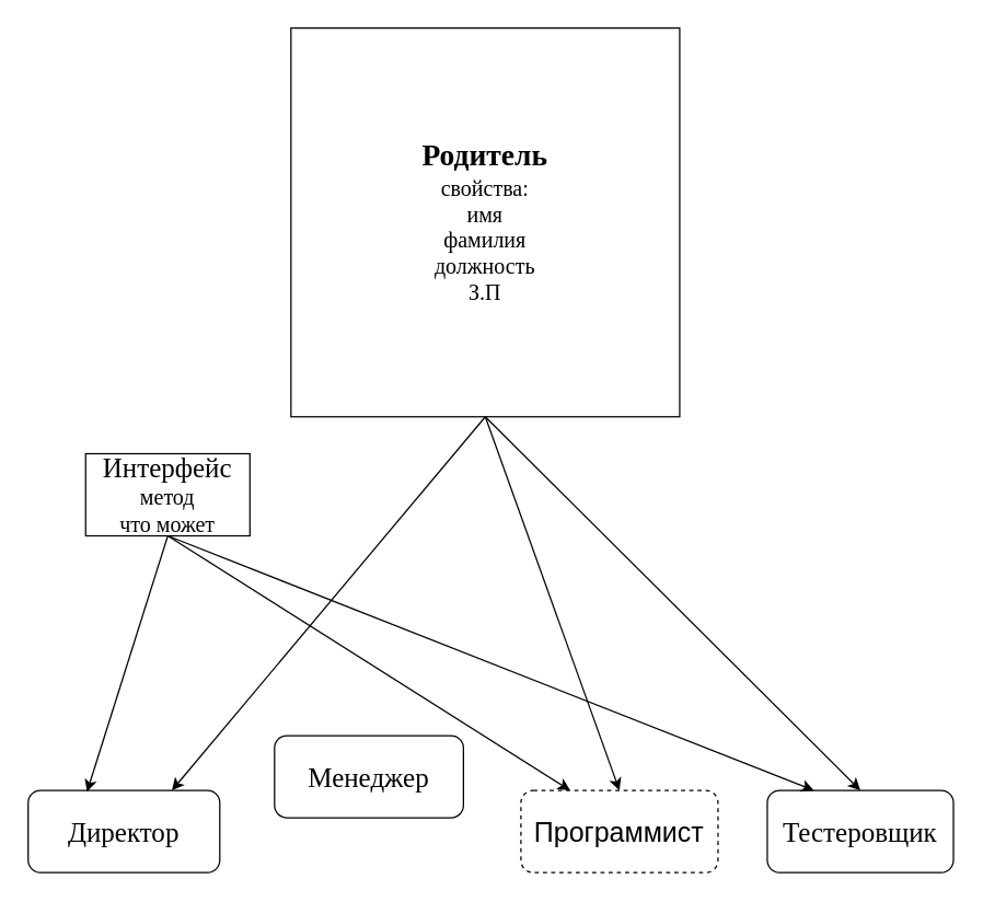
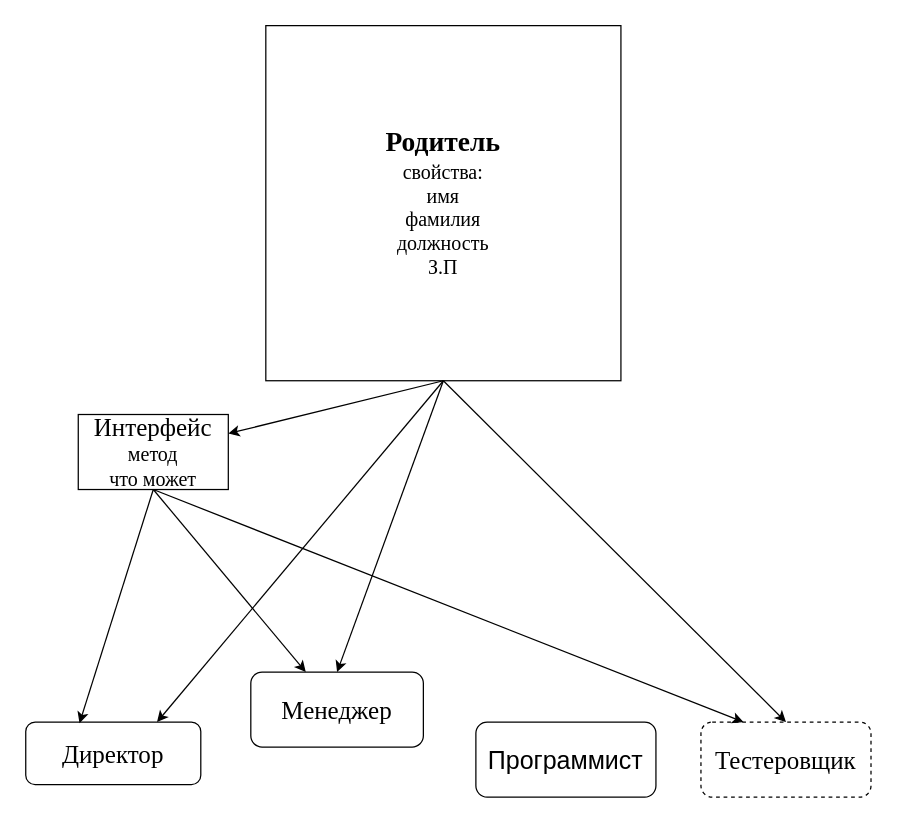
  <mxCell id="0" />
  <mxCell id="1" parent="0" />
  <mxCell id="2" value="&lt;b style=&quot;font-family: &amp;#34;ubuntu&amp;#34; ; font-size: 22px&quot;&gt;Родитель&lt;/b&gt;&lt;font face=&quot;Ubuntu&quot; style=&quot;font-size: 16px&quot;&gt;&lt;br&gt;свойства:&lt;br&gt;имя&lt;br&gt;фамилия&lt;br&gt;должность&lt;br&gt;З.П&lt;/font&gt;" style="whiteSpace=wrap;html=1;aspect=fixed;" parent="1" vertex="1"><mxGeometry x="212" y="20" width="284" height="284" as="geometry" /></mxCell>
- <mxCell id="3" value="&lt;font face=&quot;Ubuntu&quot; style=&quot;font-size: 20px&quot;&gt;Директор&lt;/font&gt;" style="rounded=1;whiteSpace=wrap;html=1;" parent="1" vertex="1"><mxGeometry x="20" y="577" width="140" height="60" as="geometry" /></mxCell>
+ <mxCell id="3" value="&lt;font face=&quot;Ubuntu&quot; style=&quot;font-size: 20px&quot;&gt;Директор&lt;/font&gt;" style="rounded=1;whiteSpace=wrap;html=1;" parent="1" vertex="1"><mxGeometry x="20" y="577" width="140" height="50" as="geometry" /></mxCell>
  <mxCell id="4" value="&lt;font face=&quot;Ubuntu&quot; style=&quot;font-size: 20px&quot;&gt;Менеджер&lt;/font&gt;" style="rounded=1;whiteSpace=wrap;html=1;" parent="1" vertex="1"><mxGeometry x="200" y="537" width="138" height="60" as="geometry" /></mxCell>
- <mxCell id="5" value="&lt;font face=&quot;Ubuntu&quot; style=&quot;font-size: 20px&quot;&gt;Тестеровщик&lt;/font&gt;" style="rounded=1;whiteSpace=wrap;html=1;" parent="1" vertex="1"><mxGeometry x="560" y="577" width="136" height="60" as="geometry" /></mxCell>
- <mxCell id="6" value="&lt;font style=&quot;font-size: 20px&quot;&gt;Программист&lt;/font&gt;" style="rounded=1;whiteSpace=wrap;html=1;dashed=1;" parent="1" vertex="1"><mxGeometry x="380" y="577" width="144" height="60" as="geometry" /></mxCell>
+ <mxCell id="5" value="&lt;font face=&quot;Ubuntu&quot; style=&quot;font-size: 20px&quot;&gt;Тестеровщик&lt;/font&gt;" style="rounded=1;whiteSpace=wrap;html=1;dashed=1;" parent="1" vertex="1"><mxGeometry x="560" y="577" width="136" height="60" as="geometry" /></mxCell>
+ <mxCell id="6" value="&lt;font style=&quot;font-size: 20px&quot;&gt;Программист&lt;/font&gt;" style="rounded=1;whiteSpace=wrap;html=1;" parent="1" vertex="1"><mxGeometry x="380" y="577" width="144" height="60" as="geometry" /></mxCell>
  <mxCell id="7" value="" style="endArrow=classic;html=1;exitX=0.5;exitY=1;exitDx=0;exitDy=0;entryX=0.75;entryY=0;entryDx=0;entryDy=0;" parent="1" source="2" target="3" edge="1"><mxGeometry width="50" height="50" relative="1" as="geometry"><mxPoint x="256" y="470" as="sourcePoint" /><mxPoint x="306" y="420" as="targetPoint" /><Array as="points" /></mxGeometry></mxCell>
- <mxCell id="9" value="" style="endArrow=classic;html=1;exitX=0.5;exitY=1;exitDx=0;exitDy=0;entryX=0.5;entryY=0;entryDx=0;entryDy=0;" parent="1" source="2" target="6" edge="1"><mxGeometry width="50" height="50" relative="1" as="geometry"><mxPoint x="256" y="470" as="sourcePoint" /><mxPoint x="306" y="420" as="targetPoint" /></mxGeometry></mxCell>
+ <mxCell id="8" value="" style="endArrow=classic;html=1;entryX=0.5;entryY=0;entryDx=0;entryDy=0;exitX=0.5;exitY=1;exitDx=0;exitDy=0;" parent="1" source="2" target="4" edge="1"><mxGeometry width="50" height="50" relative="1" as="geometry"><mxPoint x="286" y="300" as="sourcePoint" /><mxPoint x="306" y="420" as="targetPoint" /></mxGeometry></mxCell>
+ <mxCell id="9" value="" style="endArrow=classic;html=1;exitX=0.5;exitY=1;exitDx=0;exitDy=0;" parent="1" source="2" target="11" edge="1"><mxGeometry width="50" height="50" relative="1" as="geometry"><mxPoint x="256" y="470" as="sourcePoint" /><mxPoint x="306" y="420" as="targetPoint" /></mxGeometry></mxCell>
  <mxCell id="10" value="" style="endArrow=classic;html=1;exitX=0.5;exitY=1;exitDx=0;exitDy=0;entryX=0.5;entryY=0;entryDx=0;entryDy=0;" parent="1" source="2" target="5" edge="1"><mxGeometry width="50" height="50" relative="1" as="geometry"><mxPoint x="396" y="340" as="sourcePoint" /><mxPoint x="446" y="290" as="targetPoint" /></mxGeometry></mxCell>
  <mxCell id="11" value="&lt;font face=&quot;Ubuntu&quot;&gt;&lt;font style=&quot;font-size: 20px&quot;&gt;Интерфейс&lt;/font&gt;&lt;br&gt;&lt;span style=&quot;font-size: 16px&quot;&gt;метод&lt;/span&gt;&lt;br&gt;&lt;span style=&quot;font-size: 16px&quot;&gt;что может&lt;/span&gt;&lt;br&gt;&lt;/font&gt;" style="rounded=0;whiteSpace=wrap;html=1;" parent="1" vertex="1"><mxGeometry x="62" y="331" width="120" height="60" as="geometry" /></mxCell>
  <mxCell id="12" value="" style="endArrow=classic;html=1;exitX=0.5;exitY=1;exitDx=0;exitDy=0;entryX=0.307;entryY=0.017;entryDx=0;entryDy=0;entryPerimeter=0;" parent="1" source="11" target="3" edge="1"><mxGeometry width="50" height="50" relative="1" as="geometry"><mxPoint x="301" y="500" as="sourcePoint" /><mxPoint x="351" y="450" as="targetPoint" /></mxGeometry></mxCell>
- <mxCell id="13" value="" style="endArrow=classic;html=1;exitX=0.5;exitY=1;exitDx=0;exitDy=0;entryX=0.25;entryY=0;entryDx=0;entryDy=0;" parent="1" source="11" target="6" edge="1"><mxGeometry width="50" height="50" relative="1" as="geometry"><mxPoint x="301" y="500" as="sourcePoint" /><mxPoint x="351" y="450" as="targetPoint" /></mxGeometry></mxCell>
+ <mxCell id="13" value="" style="endArrow=classic;html=1;exitX=0.5;exitY=1;exitDx=0;exitDy=0;" parent="1" source="11" target="4" edge="1"><mxGeometry width="50" height="50" relative="1" as="geometry"><mxPoint x="301" y="500" as="sourcePoint" /><mxPoint x="351" y="450" as="targetPoint" /></mxGeometry></mxCell>
  <mxCell id="14" value="" style="endArrow=classic;html=1;exitX=0.5;exitY=1;exitDx=0;exitDy=0;entryX=0.25;entryY=0;entryDx=0;entryDy=0;" parent="1" source="11" target="5" edge="1"><mxGeometry width="50" height="50" relative="1" as="geometry"><mxPoint x="62" y="496" as="sourcePoint" /><mxPoint x="234.5" y="577" as="targetPoint" /><Array as="points" /></mxGeometry></mxCell>
